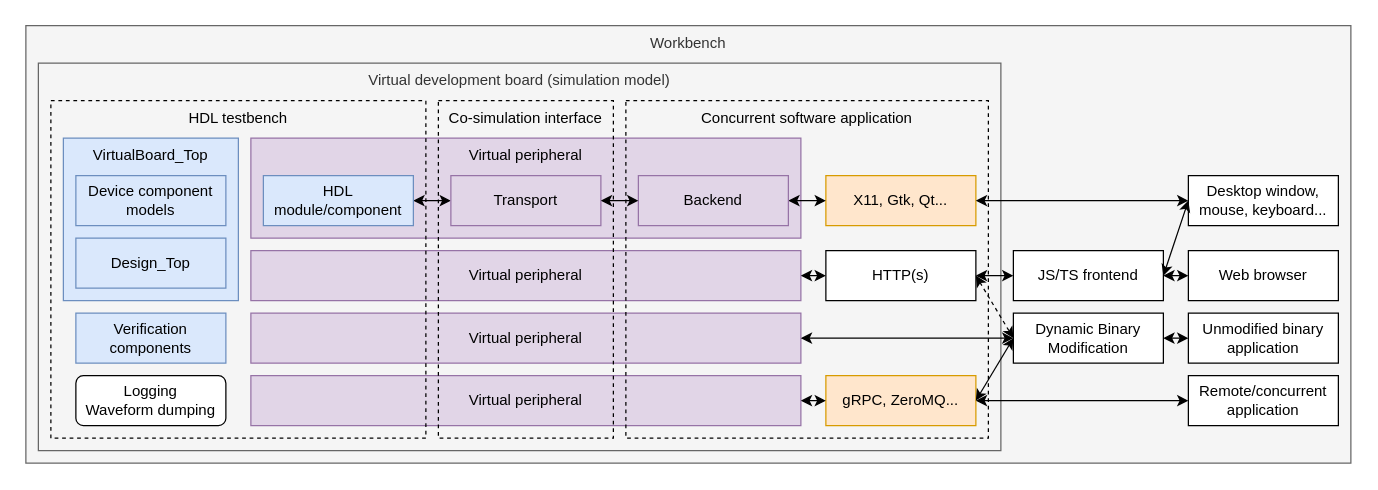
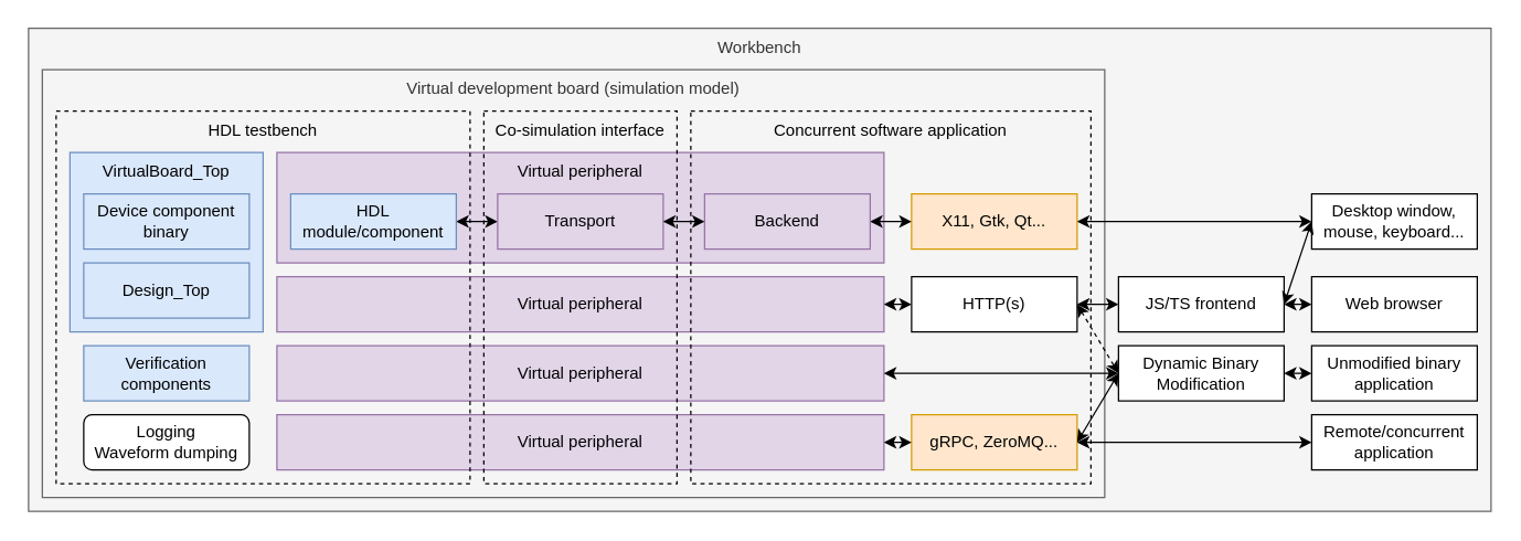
  <mxCell id="0" />
  <mxCell id="1" parent="0" />
  <mxCell id="2" value="Workbench" style="rounded=0;whiteSpace=wrap;html=1;verticalAlign=top;fillColor=#f5f5f5;strokeColor=#666666;fontColor=#333333;" vertex="1" parent="1"><mxGeometry x="20" y="20" width="1060" height="350" as="geometry" /></mxCell>
  <mxCell id="3" value="Virtual development board (simulation model)" style="rounded=0;whiteSpace=wrap;html=1;verticalAlign=top;fillColor=#f5f5f5;strokeColor=#666666;fontColor=#333333;" vertex="1" parent="1"><mxGeometry x="30" y="50" width="770" height="310" as="geometry" /></mxCell>
  <mxCell id="4" value="Virtual peripheral" style="rounded=0;whiteSpace=wrap;html=1;verticalAlign=top;fillColor=#e1d5e7;strokeColor=#9673a6;" vertex="1" parent="1"><mxGeometry x="200" y="110" width="440" height="80" as="geometry" /></mxCell>
  <mxCell id="5" value="Virtual peripheral" style="rounded=0;whiteSpace=wrap;html=1;verticalAlign=middle;fillColor=#e1d5e7;strokeColor=#9673a6;" vertex="1" parent="1"><mxGeometry x="200" y="200" width="440" height="40" as="geometry" /></mxCell>
  <mxCell id="6" value="Virtual peripheral" style="rounded=0;whiteSpace=wrap;html=1;verticalAlign=middle;fillColor=#e1d5e7;strokeColor=#9673a6;" vertex="1" parent="1"><mxGeometry x="200" y="250" width="440" height="40" as="geometry" /></mxCell>
  <mxCell id="7" value="Dynamic Binary Modification" style="rounded=0;whiteSpace=wrap;html=1;verticalAlign=middle;" vertex="1" parent="1"><mxGeometry x="810" y="250" width="120" height="40" as="geometry" /></mxCell>
  <mxCell id="8" value="HTTP(s)" style="rounded=0;whiteSpace=wrap;html=1;verticalAlign=middle;" vertex="1" parent="1"><mxGeometry x="660" y="200" width="120" height="40" as="geometry" /></mxCell>
  <mxCell id="9" value="JS/TS frontend" style="rounded=0;whiteSpace=wrap;html=1;verticalAlign=middle;" vertex="1" parent="1"><mxGeometry x="810" y="200" width="120" height="40" as="geometry" /></mxCell>
  <mxCell id="10" value="X11, Gtk, Qt..." style="rounded=0;whiteSpace=wrap;html=1;verticalAlign=middle;fillColor=#ffe6cc;strokeColor=#d79b00;" vertex="1" parent="1"><mxGeometry x="660" y="140" width="120" height="40" as="geometry" /></mxCell>
  <mxCell id="11" value="Desktop window,&lt;br&gt;mouse, keyboard..." style="rounded=0;whiteSpace=wrap;html=1;verticalAlign=middle;" vertex="1" parent="1"><mxGeometry x="950" y="140" width="120" height="40" as="geometry" /></mxCell>
  <mxCell id="12" value="Unmodified binary application" style="rounded=0;whiteSpace=wrap;html=1;verticalAlign=middle;" vertex="1" parent="1"><mxGeometry x="950" y="250" width="120" height="40" as="geometry" /></mxCell>
  <mxCell id="13" value="Virtual peripheral" style="rounded=0;whiteSpace=wrap;html=1;verticalAlign=middle;fillColor=#e1d5e7;strokeColor=#9673a6;" vertex="1" parent="1"><mxGeometry x="200" y="300" width="440" height="40" as="geometry" /></mxCell>
  <mxCell id="14" value="gRPC, ZeroMQ..." style="rounded=0;whiteSpace=wrap;html=1;verticalAlign=middle;fillColor=#ffe6cc;strokeColor=#d79b00;" vertex="1" parent="1"><mxGeometry x="660" y="300" width="120" height="40" as="geometry" /></mxCell>
  <mxCell id="15" value="Remote/concurrent&lt;br&gt;application" style="rounded=0;whiteSpace=wrap;html=1;verticalAlign=middle;" vertex="1" parent="1"><mxGeometry x="950" y="300" width="120" height="40" as="geometry" /></mxCell>
  <mxCell id="16" value="" style="endArrow=classic;startArrow=classic;html=1;entryX=0;entryY=0.5;entryDx=0;entryDy=0;exitX=1;exitY=0.5;exitDx=0;exitDy=0;fillColor=#ffe6cc;" edge="1" parent="1" target="14"><mxGeometry width="50" height="50" relative="1" as="geometry"><mxPoint x="640" y="320" as="sourcePoint" /><mxPoint x="590" y="440" as="targetPoint" /></mxGeometry></mxCell>
  <mxCell id="17" value="" style="endArrow=classic;startArrow=classic;html=1;entryX=0;entryY=0.5;entryDx=0;entryDy=0;exitX=1;exitY=0.5;exitDx=0;exitDy=0;" edge="1" parent="1" source="14" target="15"><mxGeometry width="50" height="50" relative="1" as="geometry"><mxPoint x="650" y="330" as="sourcePoint" /><mxPoint x="810" y="330" as="targetPoint" /></mxGeometry></mxCell>
  <mxCell id="18" value="" style="endArrow=classic;startArrow=classic;html=1;entryX=0;entryY=0.5;entryDx=0;entryDy=0;exitX=1;exitY=0.5;exitDx=0;exitDy=0;" edge="1" parent="1" source="7" target="12"><mxGeometry width="50" height="50" relative="1" as="geometry"><mxPoint x="940" y="330" as="sourcePoint" /><mxPoint x="960" y="330" as="targetPoint" /></mxGeometry></mxCell>
  <mxCell id="19" value="" style="endArrow=classic;startArrow=classic;html=1;entryX=0;entryY=0.5;entryDx=0;entryDy=0;exitX=1;exitY=0.5;exitDx=0;exitDy=0;" edge="1" parent="1" target="7"><mxGeometry width="50" height="50" relative="1" as="geometry"><mxPoint x="640" y="270" as="sourcePoint" /><mxPoint x="950" y="280" as="targetPoint" /></mxGeometry></mxCell>
  <mxCell id="20" value="" style="endArrow=classic;startArrow=classic;html=1;entryX=0;entryY=0.5;entryDx=0;entryDy=0;exitX=1;exitY=0.5;exitDx=0;exitDy=0;" edge="1" parent="1" source="14" target="7"><mxGeometry width="50" height="50" relative="1" as="geometry"><mxPoint x="650" y="280" as="sourcePoint" /><mxPoint x="810" y="280" as="targetPoint" /></mxGeometry></mxCell>
  <mxCell id="21" value="" style="endArrow=classic;startArrow=classic;html=1;entryX=0;entryY=0.5;entryDx=0;entryDy=0;exitX=1;exitY=0.5;exitDx=0;exitDy=0;" edge="1" parent="1" source="8" target="9"><mxGeometry width="50" height="50" relative="1" as="geometry"><mxPoint x="790" y="330" as="sourcePoint" /><mxPoint x="810" y="280" as="targetPoint" /></mxGeometry></mxCell>
  <mxCell id="22" value="" style="endArrow=classic;startArrow=classic;html=1;entryX=0;entryY=0.5;entryDx=0;entryDy=0;exitX=1;exitY=0.5;exitDx=0;exitDy=0;dashed=1;" edge="1" parent="1" source="8" target="7"><mxGeometry width="50" height="50" relative="1" as="geometry"><mxPoint x="790" y="230" as="sourcePoint" /><mxPoint x="810" y="230" as="targetPoint" /></mxGeometry></mxCell>
  <mxCell id="23" value="" style="endArrow=classic;startArrow=classic;html=1;entryX=0;entryY=0.5;entryDx=0;entryDy=0;exitX=1;exitY=0.5;exitDx=0;exitDy=0;" edge="1" parent="1" source="10" target="11"><mxGeometry width="50" height="50" relative="1" as="geometry"><mxPoint x="790" y="230" as="sourcePoint" /><mxPoint x="810" y="280" as="targetPoint" /></mxGeometry></mxCell>
  <mxCell id="24" value="" style="endArrow=classic;startArrow=classic;html=1;exitX=1;exitY=0.5;exitDx=0;exitDy=0;entryX=0;entryY=0.5;entryDx=0;entryDy=0;" edge="1" parent="1" source="35" target="10"><mxGeometry width="50" height="50" relative="1" as="geometry"><mxPoint x="790" y="160" as="sourcePoint" /><mxPoint x="660" y="70" as="targetPoint" /></mxGeometry></mxCell>
  <mxCell id="25" value="" style="endArrow=classic;startArrow=classic;html=1;exitX=1;exitY=0.5;exitDx=0;exitDy=0;entryX=0;entryY=0.5;entryDx=0;entryDy=0;" edge="1" parent="1" target="8"><mxGeometry width="50" height="50" relative="1" as="geometry"><mxPoint x="640" y="220" as="sourcePoint" /><mxPoint x="670" y="160" as="targetPoint" /></mxGeometry></mxCell>
  <mxCell id="26" value="Web browser" style="rounded=0;whiteSpace=wrap;html=1;verticalAlign=middle;" vertex="1" parent="1"><mxGeometry x="950" y="200" width="120" height="40" as="geometry" /></mxCell>
  <mxCell id="27" value="" style="endArrow=classic;startArrow=classic;html=1;entryX=0;entryY=0.5;entryDx=0;entryDy=0;exitX=1;exitY=0.5;exitDx=0;exitDy=0;" edge="1" parent="1" source="9" target="26"><mxGeometry width="50" height="50" relative="1" as="geometry"><mxPoint x="800" y="160" as="sourcePoint" /><mxPoint x="960" y="160" as="targetPoint" /></mxGeometry></mxCell>
  <mxCell id="28" value="" style="endArrow=classic;startArrow=classic;html=1;entryX=0;entryY=0.5;entryDx=0;entryDy=0;exitX=1;exitY=0.5;exitDx=0;exitDy=0;" edge="1" parent="1" source="9" target="11"><mxGeometry width="50" height="50" relative="1" as="geometry"><mxPoint x="940" y="230" as="sourcePoint" /><mxPoint x="960" y="230" as="targetPoint" /></mxGeometry></mxCell>
  <mxCell id="29" value="Concurrent software application" style="rounded=0;whiteSpace=wrap;html=1;verticalAlign=top;fillColor=none;dashed=1;" vertex="1" parent="1"><mxGeometry x="500" y="80" width="290" height="270" as="geometry" /></mxCell>
  <mxCell id="30" value="HDL testbench" style="rounded=0;whiteSpace=wrap;html=1;verticalAlign=top;dashed=1;fillColor=none;" vertex="1" parent="1"><mxGeometry x="40" y="80" width="300" height="270" as="geometry" /></mxCell>
  <mxCell id="31" value="" style="endArrow=classic;startArrow=classic;html=1;entryX=0;entryY=0.5;entryDx=0;entryDy=0;exitX=1;exitY=0.5;exitDx=0;exitDy=0;fillColor=#e1d5e7;" edge="1" parent="1" source="34" target="33"><mxGeometry width="50" height="50" relative="1" as="geometry"><mxPoint x="210" y="-10" as="sourcePoint" /><mxPoint x="460" y="-50" as="targetPoint" /></mxGeometry></mxCell>
  <mxCell id="32" value="Co-simulation interface" style="rounded=0;whiteSpace=wrap;html=1;verticalAlign=top;fillColor=none;dashed=1;" vertex="1" parent="1"><mxGeometry x="350" y="80" width="140" height="270" as="geometry" /></mxCell>
  <mxCell id="33" value="Transport" style="rounded=0;whiteSpace=wrap;html=1;fillColor=#e1d5e7;strokeColor=#9673a6;" vertex="1" parent="1"><mxGeometry x="360" y="140" width="120" height="40" as="geometry" /></mxCell>
  <mxCell id="34" value="HDL&lt;br&gt;module/component" style="rounded=0;whiteSpace=wrap;html=1;fillColor=#dae8fc;strokeColor=#6c8ebf;" vertex="1" parent="1"><mxGeometry x="210" y="140" width="120" height="40" as="geometry" /></mxCell>
  <mxCell id="35" value="Backend" style="rounded=0;whiteSpace=wrap;html=1;fillColor=#e1d5e7;strokeColor=#9673a6;" vertex="1" parent="1"><mxGeometry x="510" y="140" width="120" height="40" as="geometry" /></mxCell>
  <mxCell id="36" value="" style="endArrow=classic;startArrow=classic;html=1;entryX=0;entryY=0.5;entryDx=0;entryDy=0;exitX=1;exitY=0.5;exitDx=0;exitDy=0;fillColor=#e1d5e7;" edge="1" parent="1" source="33" target="35"><mxGeometry width="50" height="50" relative="1" as="geometry"><mxPoint x="510" y="10" as="sourcePoint" /><mxPoint x="370" y="170" as="targetPoint" /></mxGeometry></mxCell>
  <mxCell id="37" value="VirtualBoard_Top" style="rounded=0;whiteSpace=wrap;html=1;verticalAlign=top;fillColor=#dae8fc;strokeColor=#6c8ebf;" vertex="1" parent="1"><mxGeometry x="50" y="110" width="140" height="130" as="geometry" /></mxCell>
  <mxCell id="38" value="Design_Top" style="rounded=0;whiteSpace=wrap;html=1;fillColor=#dae8fc;strokeColor=#6c8ebf;" vertex="1" parent="1"><mxGeometry x="60" y="190" width="120" height="40" as="geometry" /></mxCell>
- <mxCell id="39" value="Device component&lt;br&gt;models" style="rounded=0;whiteSpace=wrap;html=1;fillColor=#dae8fc;strokeColor=#6c8ebf;" vertex="1" parent="1"><mxGeometry x="60" y="140" width="120" height="40" as="geometry" /></mxCell>
+ <mxCell id="39" value="Device component&lt;br&gt;binary" style="rounded=0;whiteSpace=wrap;html=1;fillColor=#dae8fc;strokeColor=#6c8ebf;" vertex="1" parent="1"><mxGeometry x="60" y="140" width="120" height="40" as="geometry" /></mxCell>
  <mxCell id="40" value="Verification components" style="rounded=0;whiteSpace=wrap;html=1;fillColor=#dae8fc;strokeColor=#6c8ebf;" vertex="1" parent="1"><mxGeometry x="60" y="250" width="120" height="40" as="geometry" /></mxCell>
  <mxCell id="41" value="Logging&lt;br&gt;Waveform dumping" style="whiteSpace=wrap;html=1;rounded=1;" vertex="1" parent="1"><mxGeometry x="60" y="300" width="120" height="40" as="geometry" /></mxCell>
